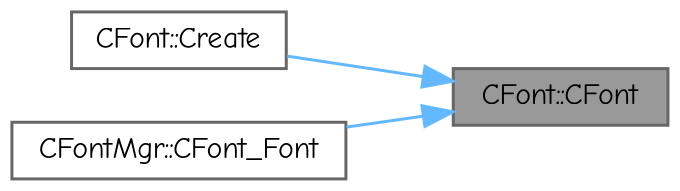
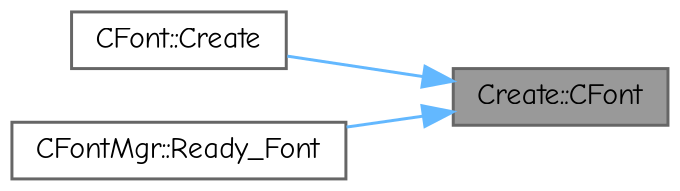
  digraph {
    fontname="Comic Neue"
    rankdir=RL
    node [color=grey40 fillcolor=white fontname="Comic Neue" fontsize=10 shape=box style=filled]
    edge [color=steelblue1 dir=back fontname="Comic Neue" fontsize=10 labelfontname=Helvetica labelfontsize=10 style=solid]
-   n1 [color=gray40 fillcolor=grey60 fontcolor=black height=0.2 label="CFont::CFont" width=0.4]
+   n1 [color=gray40 fillcolor=grey60 fontcolor=black height=0.2 label="Create::CFont" width=0.4]
    n2 [height=0.2 label="CFont::Create" width=0.4]
-   n3 [height=0.2 label="CFontMgr::CFont_Font" width=0.4]
+   n3 [height=0.2 label="CFontMgr::Ready_Font" width=0.4]
    n1 -> n2
    n1 -> n3
  }
